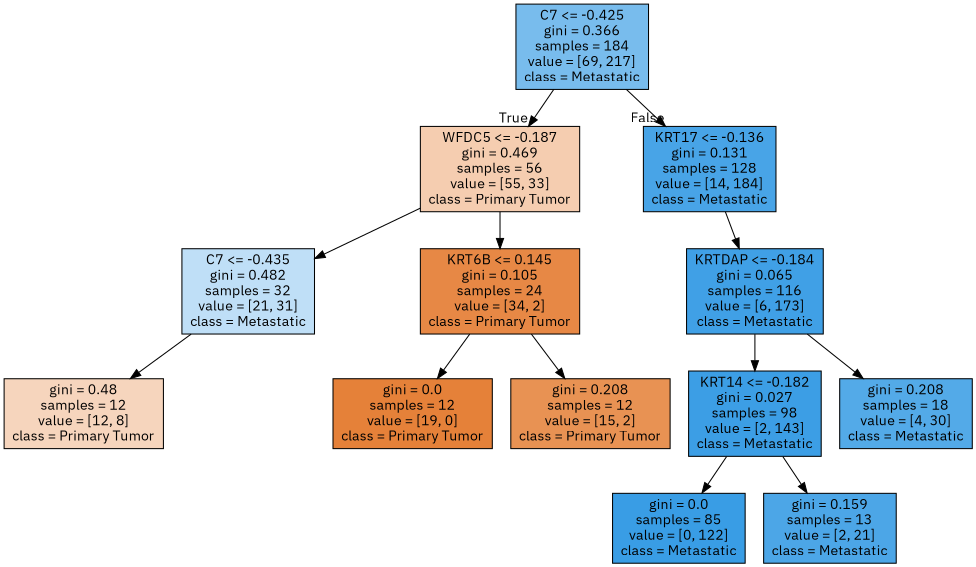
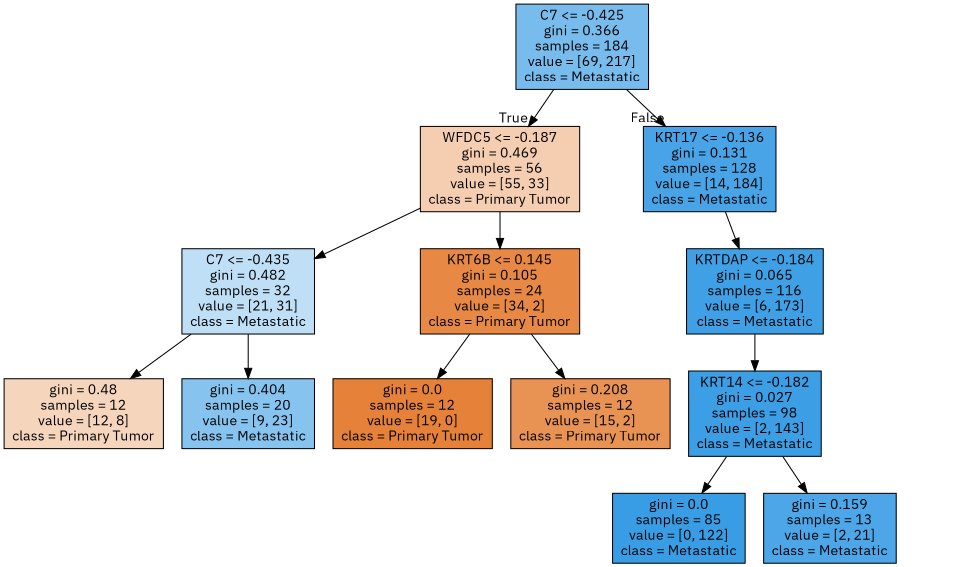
  digraph {
    fontname="IBM Plex Sans"
    node [color=black fontname="IBM Plex Sans" shape=box style=filled]
    edge [fontname="IBM Plex Sans"]
    n1 [fillcolor="#78bced" label="C7 <= -0.425\ngini = 0.366\nsamples = 184\nvalue = [69, 217]\nclass = Metastatic"]
    n2 [fillcolor="#f5cdb0" label="WFDC5 <= -0.187\ngini = 0.469\nsamples = 56\nvalue = [55, 33]\nclass = Primary Tumor"]
    n3 [fillcolor="#48a4e7" label="KRT17 <= -0.136\ngini = 0.131\nsamples = 128\nvalue = [14, 184]\nclass = Metastatic"]
    n4 [fillcolor="#bfdff7" label="C7 <= -0.435\ngini = 0.482\nsamples = 32\nvalue = [21, 31]\nclass = Metastatic"]
    n5 [fillcolor="#e78845" label="KRT6B <= 0.145\ngini = 0.105\nsamples = 24\nvalue = [34, 2]\nclass = Primary Tumor"]
    n6 [fillcolor="#40a0e6" label="KRTDAP <= -0.184\ngini = 0.065\nsamples = 116\nvalue = [6, 173]\nclass = Metastatic"]
    n7 [fillcolor="#f6d5bd" label="gini = 0.48\nsamples = 12\nvalue = [12, 8]\nclass = Primary Tumor"]
+   n8 [fillcolor="#86c3ef" label="gini = 0.404\nsamples = 20\nvalue = [9, 23]\nclass = Metastatic"]
    n9 [fillcolor="#e58139" label="gini = 0.0\nsamples = 12\nvalue = [19, 0]\nclass = Primary Tumor"]
    n10 [fillcolor="#e89253" label="gini = 0.208\nsamples = 12\nvalue = [15, 2]\nclass = Primary Tumor"]
    n11 [fillcolor="#3c9ee5" label="KRT14 <= -0.182\ngini = 0.027\nsamples = 98\nvalue = [2, 143]\nclass = Metastatic"]
-   n12 [fillcolor="#53aae8" label="gini = 0.208\nsamples = 18\nvalue = [4, 30]\nclass = Metastatic"]
    n13 [fillcolor="#399de5" label="gini = 0.0\nsamples = 85\nvalue = [0, 122]\nclass = Metastatic"]
    n14 [fillcolor="#4ca6e7" label="gini = 0.159\nsamples = 13\nvalue = [2, 21]\nclass = Metastatic"]
    n1 -> n2 [headlabel=True labelangle=45 labeldistance=2.5]
    n1 -> n3 [headlabel=False labelangle=-45 labeldistance=2.5]
    n2 -> n4
    n2 -> n5
    n3 -> n6
    n4 -> n7
+   n4 -> n8
    n5 -> n9
    n5 -> n10
    n6 -> n11
-   n6 -> n12
    n11 -> n13
    n11 -> n14
  }
